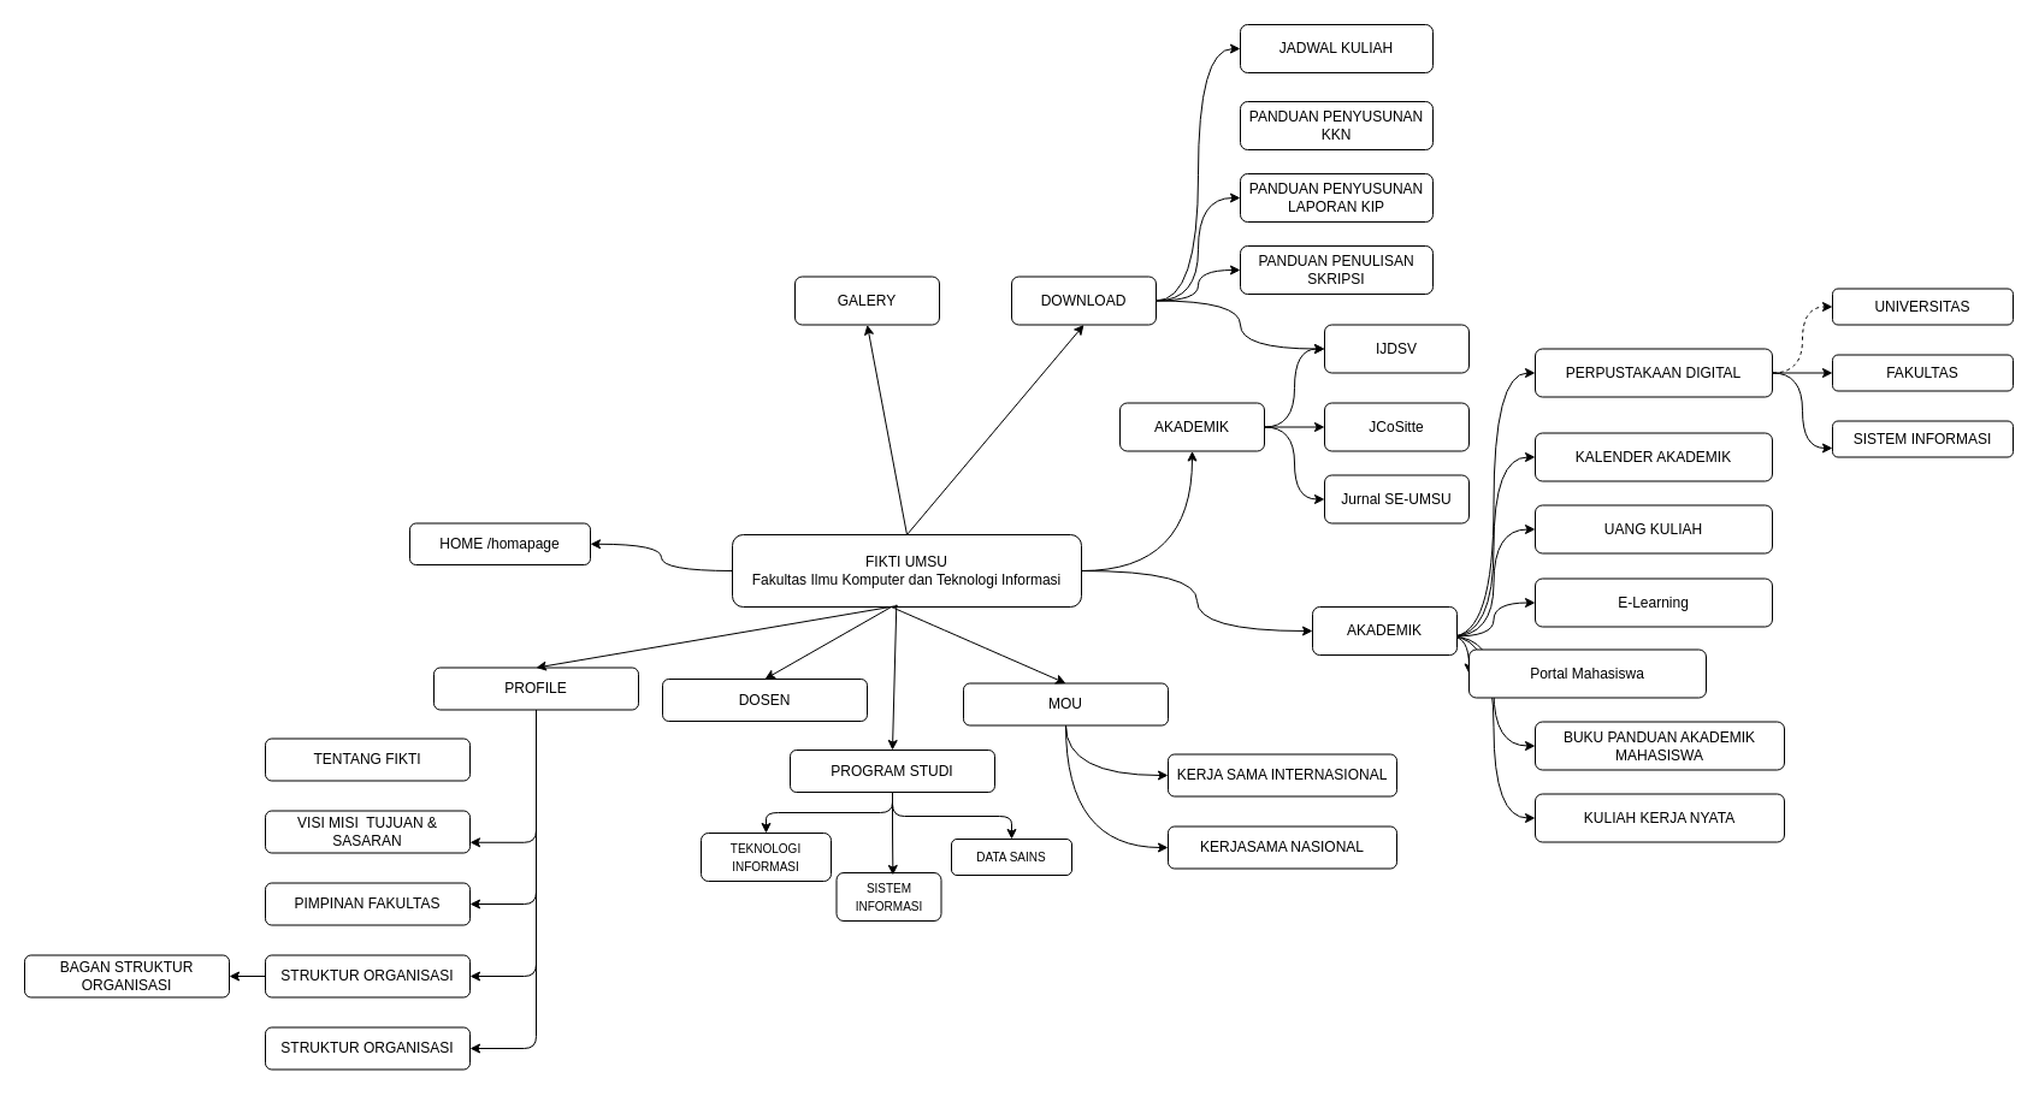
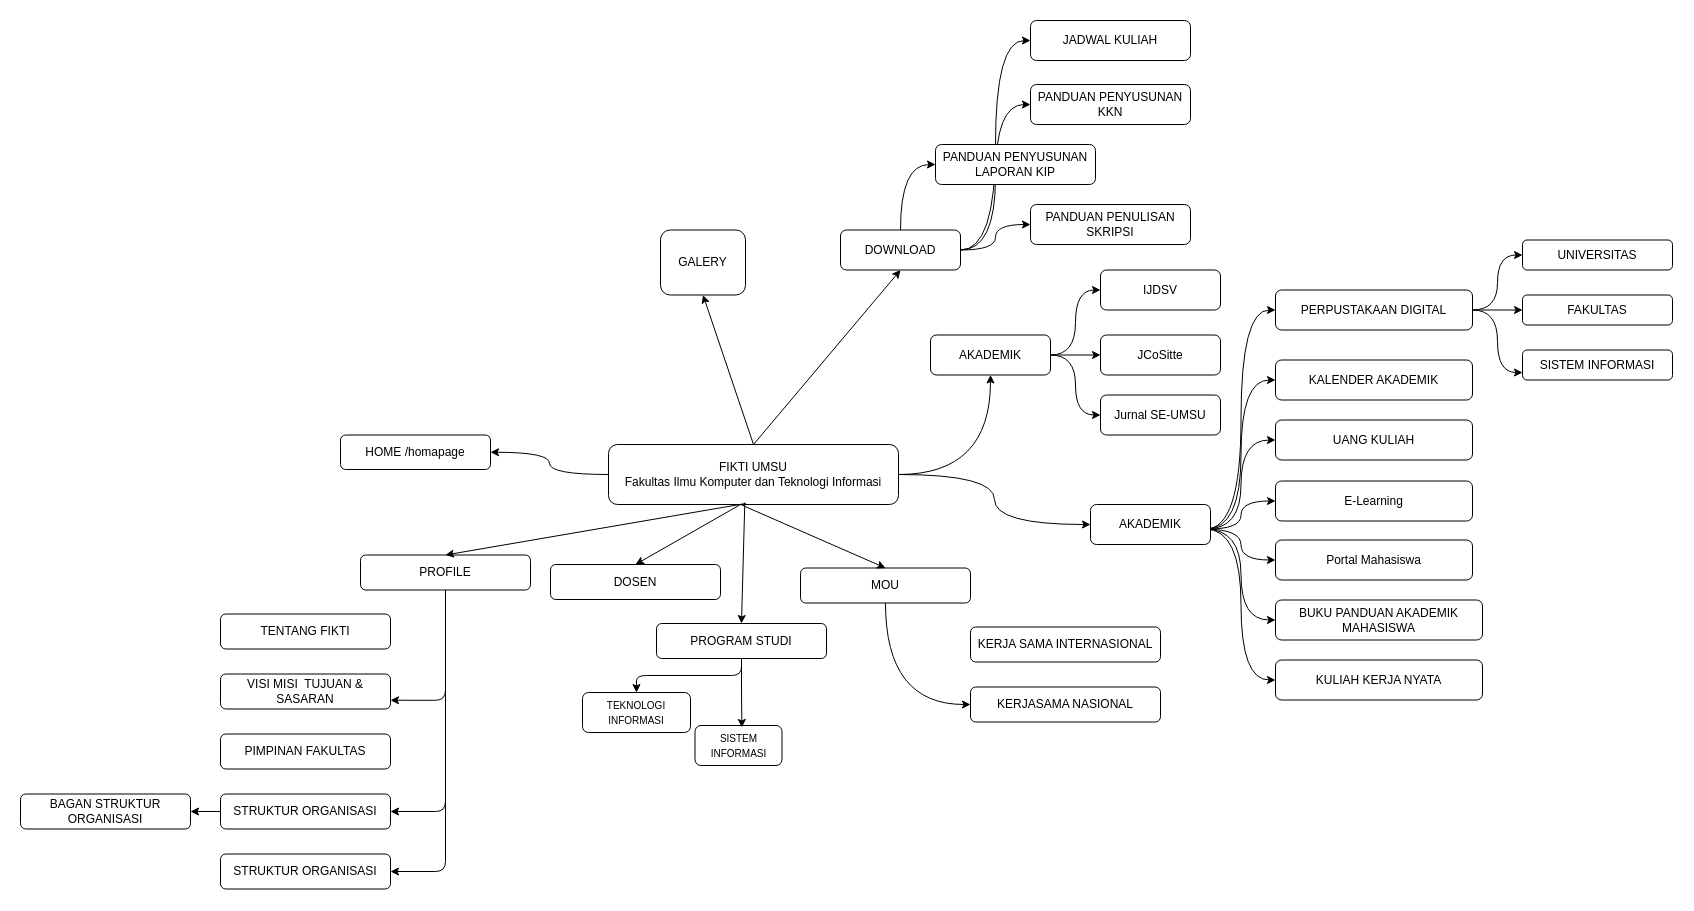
  <mxCell id="0" />
  <mxCell id="1" parent="0" />
  <mxCell id="2" style="edgeStyle=orthogonalEdgeStyle;orthogonalLoop=1;jettySize=auto;html=1;strokeColor=default;curved=1;" edge="1" parent="1" source="5" target="13"><mxGeometry relative="1" as="geometry" /></mxCell>
  <mxCell id="3" style="edgeStyle=orthogonalEdgeStyle;orthogonalLoop=1;jettySize=auto;html=1;entryX=0.5;entryY=1;entryDx=0;entryDy=0;curved=1;" edge="1" parent="1" source="5" target="51"><mxGeometry relative="1" as="geometry" /></mxCell>
  <mxCell id="4" style="edgeStyle=orthogonalEdgeStyle;orthogonalLoop=1;jettySize=auto;html=1;entryX=1;entryY=0.5;entryDx=0;entryDy=0;curved=1;" edge="1" parent="1" source="5" target="78"><mxGeometry relative="1" as="geometry" /></mxCell>
  <mxCell id="5" value="FIKTI UMSU&lt;br&gt;Fakultas Ilmu Komputer dan Teknologi Informasi" style="rounded=1;whiteSpace=wrap;html=1;" vertex="1" parent="1"><mxGeometry x="608" y="444" width="290" height="60" as="geometry" /></mxCell>
  <mxCell id="6" style="edgeStyle=orthogonalEdgeStyle;orthogonalLoop=1;jettySize=auto;html=1;entryX=0;entryY=0.5;entryDx=0;entryDy=0;curved=1;" edge="1" parent="1" target="15"><mxGeometry relative="1" as="geometry"><mxPoint x="1205" y="528.5" as="sourcePoint" /></mxGeometry></mxCell>
  <mxCell id="7" style="edgeStyle=orthogonalEdgeStyle;orthogonalLoop=1;jettySize=auto;html=1;entryX=0;entryY=0.5;entryDx=0;entryDy=0;curved=1;" edge="1" parent="1" target="16"><mxGeometry relative="1" as="geometry"><mxPoint x="1205" y="528.5" as="sourcePoint" /></mxGeometry></mxCell>
  <mxCell id="8" style="edgeStyle=orthogonalEdgeStyle;orthogonalLoop=1;jettySize=auto;html=1;entryX=0;entryY=0.5;entryDx=0;entryDy=0;curved=1;" edge="1" parent="1" target="17"><mxGeometry relative="1" as="geometry"><mxPoint x="1205" y="528.5" as="sourcePoint" /></mxGeometry></mxCell>
  <mxCell id="9" style="edgeStyle=orthogonalEdgeStyle;orthogonalLoop=1;jettySize=auto;html=1;entryX=0;entryY=0.5;entryDx=0;entryDy=0;curved=1;" edge="1" parent="1" target="21"><mxGeometry relative="1" as="geometry"><mxPoint x="1205" y="528.5" as="sourcePoint" /></mxGeometry></mxCell>
  <mxCell id="10" style="edgeStyle=orthogonalEdgeStyle;orthogonalLoop=1;jettySize=auto;html=1;entryX=0;entryY=0.5;entryDx=0;entryDy=0;curved=1;" edge="1" parent="1" target="22"><mxGeometry relative="1" as="geometry"><mxPoint x="1205" y="528.5" as="sourcePoint" /></mxGeometry></mxCell>
  <mxCell id="11" style="edgeStyle=orthogonalEdgeStyle;orthogonalLoop=1;jettySize=auto;html=1;entryX=0;entryY=0.5;entryDx=0;entryDy=0;strokeColor=default;curved=1;" edge="1" parent="1" target="14"><mxGeometry relative="1" as="geometry"><mxPoint x="1205" y="528.5" as="sourcePoint" /></mxGeometry></mxCell>
  <mxCell id="12" style="edgeStyle=orthogonalEdgeStyle;orthogonalLoop=1;jettySize=auto;html=1;entryX=0;entryY=0.5;entryDx=0;entryDy=0;curved=1;" edge="1" parent="1" target="23"><mxGeometry relative="1" as="geometry"><mxPoint x="1205" y="528.5" as="sourcePoint" /></mxGeometry></mxCell>
  <mxCell id="13" value="AKADEMIK" style="rounded=1;whiteSpace=wrap;html=1;" vertex="1" parent="1"><mxGeometry x="1090" y="504" width="120" height="40" as="geometry" /></mxCell>
  <mxCell id="14" value="UANG KULIAH" style="rounded=1;whiteSpace=wrap;html=1;" vertex="1" parent="1"><mxGeometry x="1275" y="419.5" width="197" height="40" as="geometry" /></mxCell>
  <mxCell id="15" value="E-Learning" style="rounded=1;whiteSpace=wrap;html=1;" vertex="1" parent="1"><mxGeometry x="1275" y="480.5" width="197" height="40" as="geometry" /></mxCell>
- <mxCell id="16" value="Portal Mahasiswa" style="rounded=1;whiteSpace=wrap;html=1;" vertex="1" parent="1"><mxGeometry x="1220" y="539.5" width="197" height="40" as="geometry" /></mxCell>
+ <mxCell id="16" value="Portal Mahasiswa" style="rounded=1;whiteSpace=wrap;html=1;" vertex="1" parent="1"><mxGeometry x="1275" y="539.5" width="197" height="40" as="geometry" /></mxCell>
  <mxCell id="17" value="KALENDER AKADEMIK" style="rounded=1;whiteSpace=wrap;html=1;" vertex="1" parent="1"><mxGeometry x="1275" y="359.5" width="197" height="40" as="geometry" /></mxCell>
- <mxCell id="18" style="edgeStyle=orthogonalEdgeStyle;orthogonalLoop=1;jettySize=auto;html=1;entryX=0;entryY=0.5;entryDx=0;entryDy=0;curved=1;dashed=1;" edge="1" parent="1" source="21" target="24"><mxGeometry relative="1" as="geometry" /></mxCell>
+ <mxCell id="18" style="edgeStyle=orthogonalEdgeStyle;orthogonalLoop=1;jettySize=auto;html=1;entryX=0;entryY=0.5;entryDx=0;entryDy=0;curved=1;" edge="1" parent="1" source="21" target="24"><mxGeometry relative="1" as="geometry" /></mxCell>
  <mxCell id="19" style="edgeStyle=orthogonalEdgeStyle;rounded=0;orthogonalLoop=1;jettySize=auto;html=1;" edge="1" parent="1" source="21" target="25"><mxGeometry relative="1" as="geometry" /></mxCell>
  <mxCell id="20" style="edgeStyle=orthogonalEdgeStyle;orthogonalLoop=1;jettySize=auto;html=1;entryX=0;entryY=0.75;entryDx=0;entryDy=0;curved=1;" edge="1" parent="1" source="21" target="26"><mxGeometry relative="1" as="geometry" /></mxCell>
  <mxCell id="21" value="PERPUSTAKAAN DIGITAL" style="rounded=1;whiteSpace=wrap;html=1;" vertex="1" parent="1"><mxGeometry x="1275" y="289.5" width="197" height="40" as="geometry" /></mxCell>
  <mxCell id="22" value="BUKU PANDUAN AKADEMIK MAHASISWA" style="rounded=1;whiteSpace=wrap;html=1;" vertex="1" parent="1"><mxGeometry x="1275" y="599.5" width="207" height="40" as="geometry" /></mxCell>
  <mxCell id="23" value="KULIAH KERJA NYATA" style="rounded=1;whiteSpace=wrap;html=1;" vertex="1" parent="1"><mxGeometry x="1275" y="659.5" width="207" height="40" as="geometry" /></mxCell>
  <mxCell id="24" value="UNIVERSITAS" style="rounded=1;whiteSpace=wrap;html=1;" vertex="1" parent="1"><mxGeometry x="1522" y="239.5" width="150" height="30" as="geometry" /></mxCell>
  <mxCell id="25" value="FAKULTAS" style="rounded=1;whiteSpace=wrap;html=1;" vertex="1" parent="1"><mxGeometry x="1522" y="294.5" width="150" height="30" as="geometry" /></mxCell>
  <mxCell id="26" value="SISTEM INFORMASI" style="rounded=1;whiteSpace=wrap;html=1;" vertex="1" parent="1"><mxGeometry x="1522" y="349.5" width="150" height="30" as="geometry" /></mxCell>
  <mxCell id="27" style="edgeStyle=orthogonalEdgeStyle;orthogonalLoop=1;jettySize=auto;html=1;entryX=1;entryY=0.75;entryDx=0;entryDy=0;rounded=1;" edge="1" parent="1" source="31" target="37"><mxGeometry relative="1" as="geometry" /></mxCell>
- <mxCell id="28" style="edgeStyle=orthogonalEdgeStyle;orthogonalLoop=1;jettySize=auto;html=1;entryX=1;entryY=0.5;entryDx=0;entryDy=0;rounded=1;" edge="1" parent="1" source="31" target="42"><mxGeometry relative="1" as="geometry" /></mxCell>
  <mxCell id="29" style="edgeStyle=orthogonalEdgeStyle;orthogonalLoop=1;jettySize=auto;html=1;entryX=1;entryY=0.5;entryDx=0;entryDy=0;rounded=1;" edge="1" parent="1" source="31" target="44"><mxGeometry relative="1" as="geometry" /></mxCell>
  <mxCell id="30" style="edgeStyle=orthogonalEdgeStyle;orthogonalLoop=1;jettySize=auto;html=1;entryX=1;entryY=0.5;entryDx=0;entryDy=0;rounded=1;" edge="1" parent="1" source="31" target="45"><mxGeometry relative="1" as="geometry" /></mxCell>
  <mxCell id="31" value="PROFILE" style="rounded=1;whiteSpace=wrap;html=1;" vertex="1" parent="1"><mxGeometry x="360" y="554.5" width="170" height="35" as="geometry" /></mxCell>
  <mxCell id="32" value="DOSEN" style="rounded=1;whiteSpace=wrap;html=1;" vertex="1" parent="1"><mxGeometry x="550" y="564" width="170" height="35" as="geometry" /></mxCell>
- <mxCell id="33" style="edgeStyle=orthogonalEdgeStyle;orthogonalLoop=1;jettySize=auto;html=1;entryX=0;entryY=0.5;entryDx=0;entryDy=0;curved=1;" edge="1" parent="1" source="35" target="46"><mxGeometry relative="1" as="geometry" /></mxCell>
  <mxCell id="34" style="edgeStyle=orthogonalEdgeStyle;orthogonalLoop=1;jettySize=auto;html=1;entryX=0;entryY=0.5;entryDx=0;entryDy=0;strokeColor=default;curved=1;" edge="1" parent="1" source="35" target="47"><mxGeometry relative="1" as="geometry" /></mxCell>
  <mxCell id="35" value="MOU" style="rounded=1;whiteSpace=wrap;html=1;" vertex="1" parent="1"><mxGeometry x="800" y="567.5" width="170" height="35" as="geometry" /></mxCell>
  <mxCell id="36" value="TENTANG FIKTI" style="rounded=1;whiteSpace=wrap;html=1;" vertex="1" parent="1"><mxGeometry x="220" y="613.5" width="170" height="35" as="geometry" /></mxCell>
  <mxCell id="37" value="VISI MISI&amp;nbsp; TUJUAN &amp;amp; SASARAN" style="rounded=1;whiteSpace=wrap;html=1;" vertex="1" parent="1"><mxGeometry x="220" y="673.5" width="170" height="35" as="geometry" /></mxCell>
  <mxCell id="38" value="" style="endArrow=classic;html=1;entryX=0.5;entryY=0;entryDx=0;entryDy=0;curved=1;" edge="1" parent="1" target="35"><mxGeometry width="50" height="50" relative="1" as="geometry"><mxPoint x="740" y="504" as="sourcePoint" /><mxPoint x="1050" as="targetPoint" y="644" /></mxGeometry></mxCell>
  <mxCell id="39" value="" style="endArrow=classic;html=1;rounded=0;exitX=0.473;exitY=0.983;exitDx=0;exitDy=0;exitPerimeter=0;entryX=0.5;entryY=0;entryDx=0;entryDy=0;" edge="1" parent="1" source="5" target="31"><mxGeometry width="50" height="50" relative="1" as="geometry"><mxPoint x="765" y="514" as="sourcePoint" /><mxPoint x="1060" y="654" as="targetPoint" /></mxGeometry></mxCell>
  <mxCell id="40" value="" style="endArrow=classic;html=1;rounded=0;entryX=0.5;entryY=0;entryDx=0;entryDy=0;" edge="1" parent="1" target="32"><mxGeometry width="50" height="50" relative="1" as="geometry"><mxPoint x="740" y="504" as="sourcePoint" /><mxPoint x="890" y="554" as="targetPoint" /></mxGeometry></mxCell>
  <mxCell id="41" value="" style="endArrow=classic;html=1;rounded=0;exitX=0.47;exitY=0.969;exitDx=0;exitDy=0;exitPerimeter=0;entryX=0.5;entryY=0;entryDx=0;entryDy=0;" edge="1" parent="1" source="5" target="57"><mxGeometry width="50" height="50" relative="1" as="geometry"><mxPoint x="840" y="604" as="sourcePoint" /><mxPoint x="853.44" y="639.8" as="targetPoint" /></mxGeometry></mxCell>
  <mxCell id="42" value="PIMPINAN FAKULTAS" style="rounded=1;whiteSpace=wrap;html=1;" vertex="1" parent="1"><mxGeometry x="220" y="733.5" width="170" height="35" as="geometry" /></mxCell>
  <mxCell id="43" value="" style="edgeStyle=orthogonalEdgeStyle;rounded=0;orthogonalLoop=1;jettySize=auto;html=1;" edge="1" parent="1" source="44" target="77"><mxGeometry relative="1" as="geometry" /></mxCell>
  <mxCell id="44" value="STRUKTUR ORGANISASI" style="rounded=1;whiteSpace=wrap;html=1;" vertex="1" parent="1"><mxGeometry x="220" y="793.5" width="170" height="35" as="geometry" /></mxCell>
  <mxCell id="45" value="STRUKTUR ORGANISASI" style="rounded=1;whiteSpace=wrap;html=1;" vertex="1" parent="1"><mxGeometry x="220" y="853.5" width="170" height="35" as="geometry" /></mxCell>
  <mxCell id="46" value="KERJA SAMA INTERNASIONAL" style="rounded=1;whiteSpace=wrap;html=1;" vertex="1" parent="1"><mxGeometry x="970" y="626.5" width="190" height="35" as="geometry" /></mxCell>
  <mxCell id="47" value="KERJASAMA NASIONAL" style="rounded=1;whiteSpace=wrap;html=1;" vertex="1" parent="1"><mxGeometry x="970" y="686.5" width="190" height="35" as="geometry" /></mxCell>
  <mxCell id="48" value="" style="edgeStyle=orthogonalEdgeStyle;rounded=0;orthogonalLoop=1;jettySize=auto;html=1;" edge="1" parent="1" source="51" target="52"><mxGeometry relative="1" as="geometry" /></mxCell>
  <mxCell id="49" style="edgeStyle=orthogonalEdgeStyle;orthogonalLoop=1;jettySize=auto;html=1;entryX=0;entryY=0.5;entryDx=0;entryDy=0;curved=1;" edge="1" parent="1" source="51" target="53"><mxGeometry relative="1" as="geometry" /></mxCell>
  <mxCell id="50" style="edgeStyle=orthogonalEdgeStyle;orthogonalLoop=1;jettySize=auto;html=1;entryX=0;entryY=0.5;entryDx=0;entryDy=0;curved=1;" edge="1" parent="1" source="51" target="54"><mxGeometry relative="1" as="geometry" /></mxCell>
  <mxCell id="51" value="AKADEMIK" style="rounded=1;whiteSpace=wrap;html=1;" vertex="1" parent="1"><mxGeometry x="930" y="334.5" width="120" height="40" as="geometry" /></mxCell>
  <mxCell id="52" value="JCoSitte" style="rounded=1;whiteSpace=wrap;html=1;" vertex="1" parent="1"><mxGeometry x="1100" y="334.5" width="120" height="40" as="geometry" /></mxCell>
  <mxCell id="53" value="IJDSV" style="rounded=1;whiteSpace=wrap;html=1;" vertex="1" parent="1"><mxGeometry x="1100" y="269.5" width="120" height="40" as="geometry" /></mxCell>
  <mxCell id="54" value="Jurnal SE-UMSU" style="rounded=1;whiteSpace=wrap;html=1;" vertex="1" parent="1"><mxGeometry x="1100" y="394.5" width="120" height="40" as="geometry" /></mxCell>
  <mxCell id="55" style="edgeStyle=orthogonalEdgeStyle;rounded=0;orthogonalLoop=1;jettySize=auto;html=1;exitX=0.5;exitY=1;exitDx=0;exitDy=0;" edge="1" parent="1" source="32" target="32"><mxGeometry relative="1" as="geometry" /></mxCell>
  <mxCell id="56" value="" style="group" vertex="1" connectable="0" parent="1"><mxGeometry x="582" y="623" width="308" height="142" as="geometry" /></mxCell>
  <mxCell id="57" value="PROGRAM STUDI" style="rounded=1;whiteSpace=wrap;html=1;" vertex="1" parent="56"><mxGeometry x="74" width="170" height="35" as="geometry" /></mxCell>
  <mxCell id="58" value="&lt;font style=&quot;font-size: 10px;&quot;&gt;TEKNOLOGI &lt;br&gt;INFORMASI&lt;/font&gt;" style="rounded=1;whiteSpace=wrap;html=1;" vertex="1" parent="56"><mxGeometry y="69" width="108" height="40" as="geometry" /></mxCell>
  <mxCell id="59" style="edgeStyle=elbowEdgeStyle;rounded=1;orthogonalLoop=1;jettySize=auto;html=1;entryX=0.5;entryY=0;entryDx=0;entryDy=0;elbow=vertical;" edge="1" parent="56" source="57" target="58"><mxGeometry relative="1" as="geometry" /></mxCell>
  <mxCell id="60" value="&lt;font style=&quot;font-size: 10px;&quot;&gt;SISTEM &lt;br&gt;INFORMASI&lt;/font&gt;" style="rounded=1;whiteSpace=wrap;html=1;" vertex="1" parent="56"><mxGeometry x="112.5" y="102" width="87" height="40" as="geometry" /></mxCell>
  <mxCell id="61" style="edgeStyle=orthogonalEdgeStyle;rounded=1;orthogonalLoop=1;jettySize=auto;html=1;entryX=0.539;entryY=0.049;entryDx=0;entryDy=0;entryPerimeter=0;" edge="1" parent="56" source="57" target="60"><mxGeometry relative="1" as="geometry" /></mxCell>
- <mxCell id="62" value="&lt;span style=&quot;font-size: 10px;&quot;&gt;DATA SAINS&lt;/span&gt;" style="rounded=1;whiteSpace=wrap;html=1;" vertex="1" parent="56"><mxGeometry x="208" y="74" width="100" height="30" as="geometry" /></mxCell>
- <mxCell id="63" style="edgeStyle=orthogonalEdgeStyle;rounded=1;orthogonalLoop=1;jettySize=auto;html=1;" edge="1" parent="56" source="57" target="62"><mxGeometry relative="1" as="geometry" /></mxCell>
  <mxCell id="64" style="edgeStyle=orthogonalEdgeStyle;orthogonalLoop=1;jettySize=auto;html=1;entryX=0;entryY=0.5;entryDx=0;entryDy=0;curved=1;" edge="1" parent="1" source="68" target="69"><mxGeometry relative="1" as="geometry" /></mxCell>
  <mxCell id="65" style="edgeStyle=orthogonalEdgeStyle;orthogonalLoop=1;jettySize=auto;html=1;entryX=0;entryY=0.5;entryDx=0;entryDy=0;curved=1;" edge="1" parent="1" source="68" target="71"><mxGeometry relative="1" as="geometry" /></mxCell>
- <mxCell id="66" style="edgeStyle=orthogonalEdgeStyle;orthogonalLoop=1;jettySize=auto;html=1;curved=1;" edge="1" parent="1" source="68" target="53"><mxGeometry relative="1" as="geometry" /></mxCell>
+ <mxCell id="66" style="edgeStyle=orthogonalEdgeStyle;orthogonalLoop=1;jettySize=auto;html=1;entryX=0;entryY=0.5;entryDx=0;entryDy=0;curved=1;" edge="1" parent="1" source="68" target="72"><mxGeometry relative="1" as="geometry" /></mxCell>
  <mxCell id="67" style="edgeStyle=orthogonalEdgeStyle;orthogonalLoop=1;jettySize=auto;html=1;entryX=0;entryY=0.5;entryDx=0;entryDy=0;curved=1;" edge="1" parent="1" source="68" target="73"><mxGeometry relative="1" as="geometry" /></mxCell>
  <mxCell id="68" value="DOWNLOAD" style="rounded=1;whiteSpace=wrap;html=1;" vertex="1" parent="1"><mxGeometry x="840" y="229.5" width="120" height="40" as="geometry" /></mxCell>
  <mxCell id="69" value="PANDUAN PENULISAN SKRIPSI" style="rounded=1;whiteSpace=wrap;html=1;" vertex="1" parent="1"><mxGeometry x="1030" y="204" width="160" height="40" as="geometry" /></mxCell>
  <mxCell id="70" value="" style="endArrow=classic;html=1;rounded=0;exitX=0.5;exitY=0;exitDx=0;exitDy=0;entryX=0.5;entryY=1;entryDx=0;entryDy=0;" edge="1" parent="1" source="5" target="68"><mxGeometry width="50" height="50" relative="1" as="geometry"><mxPoint x="750" y="404" as="sourcePoint" /><mxPoint x="800" y="354" as="targetPoint" /></mxGeometry></mxCell>
- <mxCell id="71" value="PANDUAN PENYUSUNAN LAPORAN KIP" style="rounded=1;whiteSpace=wrap;html=1;" vertex="1" parent="1"><mxGeometry x="1030" y="144" width="160" height="40" as="geometry" /></mxCell>
+ <mxCell id="71" value="PANDUAN PENYUSUNAN LAPORAN KIP" style="rounded=1;whiteSpace=wrap;html=1;" vertex="1" parent="1"><mxGeometry x="935" y="144" width="160" height="40" as="geometry" /></mxCell>
  <mxCell id="72" value="PANDUAN PENYUSUNAN KKN" style="rounded=1;whiteSpace=wrap;html=1;" vertex="1" parent="1"><mxGeometry x="1030" y="84" width="160" height="40" as="geometry" /></mxCell>
  <mxCell id="73" value="JADWAL KULIAH" style="rounded=1;whiteSpace=wrap;html=1;" vertex="1" parent="1"><mxGeometry x="1030" y="20" width="160" height="40" as="geometry" /></mxCell>
- <mxCell id="74" value="GALERY" style="rounded=1;whiteSpace=wrap;html=1;" vertex="1" parent="1"><mxGeometry x="660" y="229.5" width="120" height="40" as="geometry" /></mxCell>
+ <mxCell id="74" value="GALERY" style="rounded=1;whiteSpace=wrap;html=1;" vertex="1" parent="1"><mxGeometry x="660" y="229.5" width="85" height="65" as="geometry" /></mxCell>
  <mxCell id="75" style="edgeStyle=orthogonalEdgeStyle;rounded=0;orthogonalLoop=1;jettySize=auto;html=1;exitX=0.5;exitY=1;exitDx=0;exitDy=0;" edge="1" parent="1" source="68" target="68"><mxGeometry relative="1" as="geometry" /></mxCell>
  <mxCell id="76" value="" style="endArrow=classic;html=1;rounded=0;entryX=0.5;entryY=1;entryDx=0;entryDy=0;exitX=0.5;exitY=0;exitDx=0;exitDy=0;" edge="1" parent="1" source="5" target="74"><mxGeometry width="50" height="50" relative="1" as="geometry"><mxPoint x="590" y="624" as="sourcePoint" /><mxPoint x="640" y="574" as="targetPoint" /></mxGeometry></mxCell>
  <mxCell id="77" value="BAGAN STRUKTUR ORGANISASI" style="rounded=1;whiteSpace=wrap;html=1;" vertex="1" parent="1"><mxGeometry x="20" y="793.5" width="170" height="35" as="geometry" /></mxCell>
  <mxCell id="78" value="HOME /homapage" style="rounded=1;whiteSpace=wrap;html=1;" vertex="1" parent="1"><mxGeometry x="340" y="434.5" width="150" height="34.5" as="geometry" /></mxCell>
